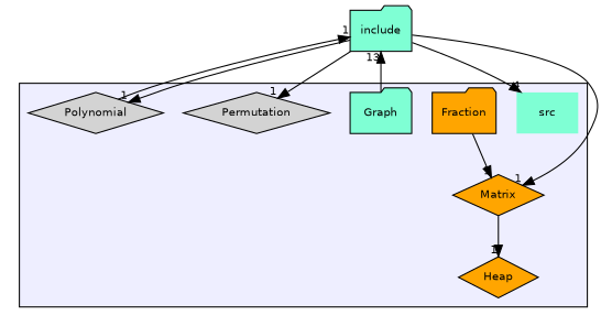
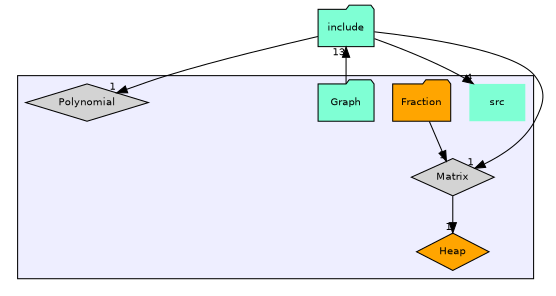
  digraph {
    compound=true
    fontname="DejaVu Sans"
    node [fillcolor=aquamarine fontname="DejaVu Sans" fontsize=10 shape=diamond style=filled color=black]
    edge [fontname="DejaVu Sans" headlabel=1 labeldistance=1.5 labelfontname=Helvetica labelfontsize=10]
    n1 [label=src shape=plaintext color=""]
    n2 [fillcolor=orange label=Fraction shape=folder]
    n3 [label="Graph" shape=folder]
    n4 [fillcolor=orange label=Heap]
-   n5 [fillcolor=orange label=Matrix]
-   n6 [fillcolor=lightgrey label=Permutation]
+   n5 [fillcolor=lightgrey label=Matrix]
    n7 [fillcolor=lightgrey label=Polynomial]
    n8 [label=include shape=folder color=""]
    subgraph cluster_1 {
      bgcolor="#eeeeff"
      pencolor=black
      n1
      n2
      n3
      n4
      n5
-     n6
      n7
    }
    n2 -> n5
    n3 -> n8 [headlabel=13]
    n5 -> n4
-   n7 -> n8
    n8 -> n1 [headlabel=4]
    n8 -> n5
-   n8 -> n6
    n8 -> n7
  }
